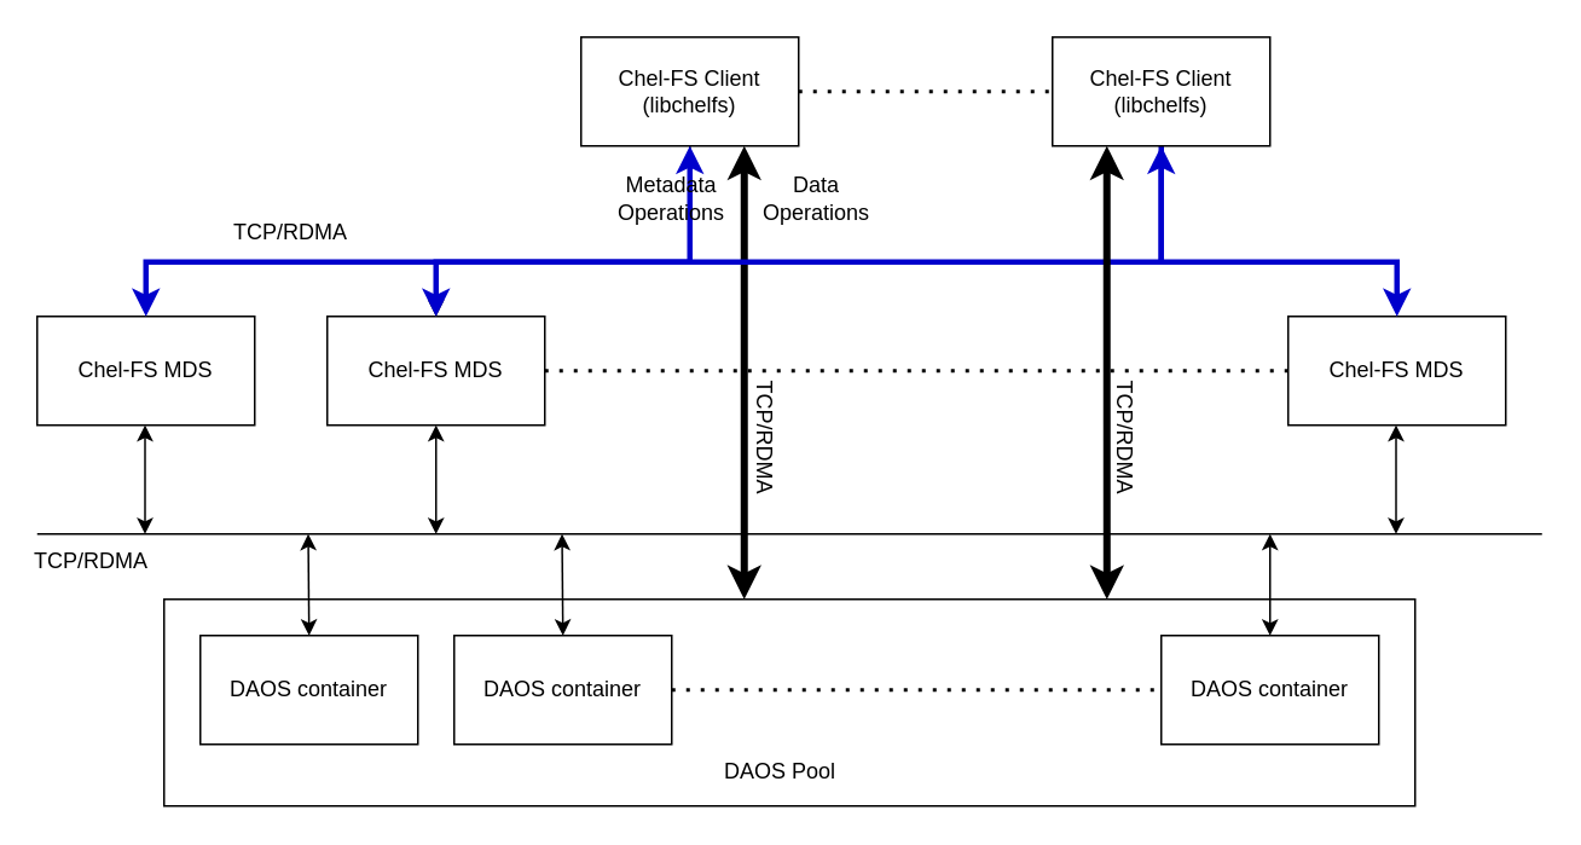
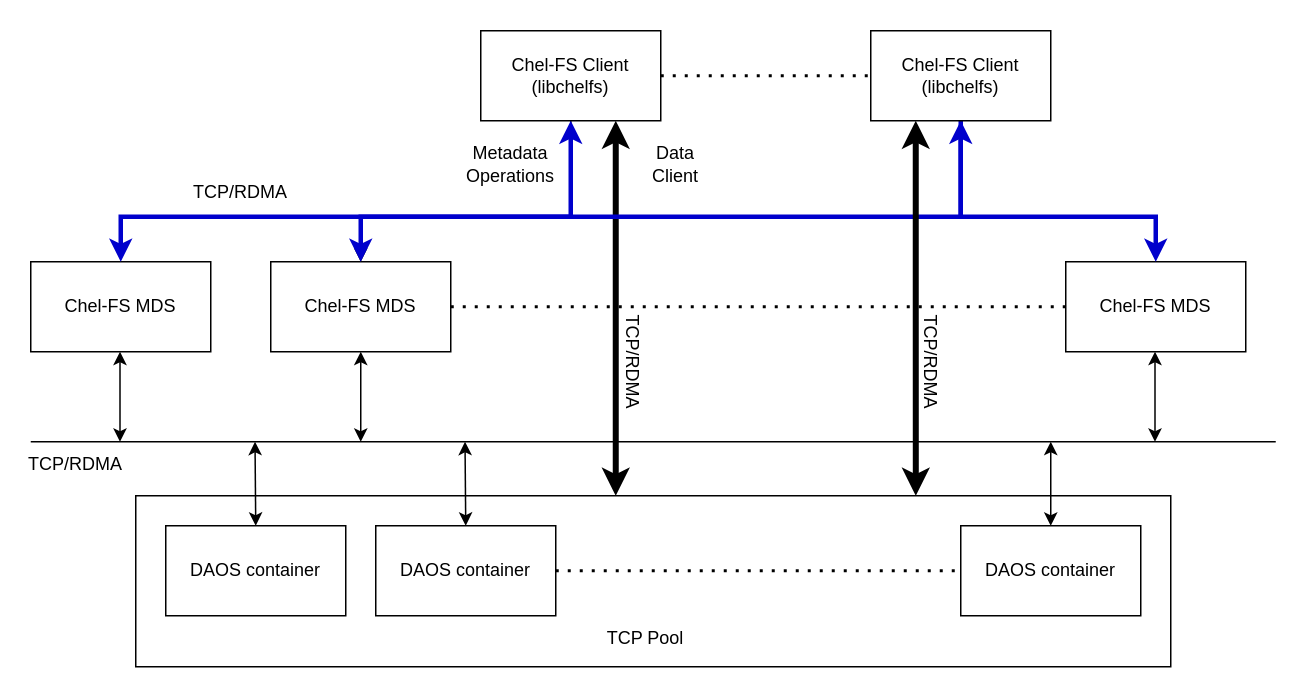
  <mxCell id="0" />
  <mxCell id="1" parent="0" />
  <mxCell id="2" value="" style="rounded=0;whiteSpace=wrap;html=1;" vertex="1" parent="1"><mxGeometry x="90" y="330" width="690" height="114" as="geometry" /></mxCell>
  <mxCell id="3" value="Chel-FS MDS" style="rounded=0;whiteSpace=wrap;html=1;" vertex="1" parent="1"><mxGeometry x="20" y="174" width="120" height="60" as="geometry" /></mxCell>
  <mxCell id="4" value="Chel-FS MDS" style="rounded=0;whiteSpace=wrap;html=1;" vertex="1" parent="1"><mxGeometry x="180" y="174" width="120" height="60" as="geometry" /></mxCell>
  <mxCell id="5" value="Chel-FS MDS" style="rounded=0;whiteSpace=wrap;html=1;" vertex="1" parent="1"><mxGeometry x="710" y="174" width="120" height="60" as="geometry" /></mxCell>
  <mxCell id="6" value="" style="endArrow=none;html=1;rounded=0;" edge="1" parent="1"><mxGeometry width="50" height="50" relative="1" as="geometry"><mxPoint x="20" y="294" as="sourcePoint" /><mxPoint x="850" y="294" as="targetPoint" /></mxGeometry></mxCell>
  <mxCell id="7" value="DAOS container" style="rounded=0;whiteSpace=wrap;html=1;" vertex="1" parent="1"><mxGeometry x="110" y="350" width="120" height="60" as="geometry" /></mxCell>
  <mxCell id="8" value="DAOS container" style="rounded=0;whiteSpace=wrap;html=1;" vertex="1" parent="1"><mxGeometry x="250" y="350" width="120" height="60" as="geometry" /></mxCell>
  <mxCell id="9" value="DAOS container" style="rounded=0;whiteSpace=wrap;html=1;" vertex="1" parent="1"><mxGeometry x="640" y="350" width="120" height="60" as="geometry" /></mxCell>
  <mxCell id="10" value="" style="endArrow=none;dashed=1;html=1;dashPattern=1 3;strokeWidth=2;rounded=0;exitX=1;exitY=0.5;exitDx=0;exitDy=0;entryX=0;entryY=0.5;entryDx=0;entryDy=0;" edge="1" parent="1" source="8" target="9"><mxGeometry width="50" height="50" relative="1" as="geometry"><mxPoint x="470" y="410" as="sourcePoint" /><mxPoint x="520" y="360" as="targetPoint" /></mxGeometry></mxCell>
  <mxCell id="11" value="" style="endArrow=none;dashed=1;html=1;dashPattern=1 3;strokeWidth=2;rounded=0;exitX=1;exitY=0.5;exitDx=0;exitDy=0;entryX=0;entryY=0.5;entryDx=0;entryDy=0;" edge="1" parent="1" source="4" target="5"><mxGeometry width="50" height="50" relative="1" as="geometry"><mxPoint x="470" y="394" as="sourcePoint" /><mxPoint x="520" y="344" as="targetPoint" /></mxGeometry></mxCell>
  <mxCell id="12" style="edgeStyle=orthogonalEdgeStyle;rounded=0;orthogonalLoop=1;jettySize=auto;html=1;entryX=0.5;entryY=0;entryDx=0;entryDy=0;exitX=0.5;exitY=1;exitDx=0;exitDy=0;" edge="1" parent="1" source="14" target="4"><mxGeometry relative="1" as="geometry"><Array as="points"><mxPoint x="380" y="144" /><mxPoint x="240" y="144" /></Array></mxGeometry></mxCell>
  <mxCell id="13" style="edgeStyle=orthogonalEdgeStyle;rounded=0;orthogonalLoop=1;jettySize=auto;html=1;startArrow=classic;startFill=1;strokeWidth=4;" edge="1" parent="1" source="14"><mxGeometry relative="1" as="geometry"><mxPoint x="410" y="330" as="targetPoint" /><Array as="points"><mxPoint x="410" y="330" /></Array></mxGeometry></mxCell>
  <mxCell id="14" value="Chel-FS Client&lt;br&gt;(libchelfs)" style="rounded=0;whiteSpace=wrap;html=1;" vertex="1" parent="1"><mxGeometry x="320" y="20" width="120" height="60" as="geometry" /></mxCell>
  <mxCell id="15" value="" style="endArrow=classic;startArrow=classic;html=1;rounded=0;exitX=0.5;exitY=1;exitDx=0;exitDy=0;" edge="1" parent="1" source="4"><mxGeometry width="50" height="50" relative="1" as="geometry"><mxPoint x="470" y="394" as="sourcePoint" /><mxPoint x="240" y="294" as="targetPoint" /></mxGeometry></mxCell>
  <mxCell id="16" value="" style="endArrow=classic;startArrow=classic;html=1;rounded=0;exitX=0.5;exitY=1;exitDx=0;exitDy=0;" edge="1" parent="1"><mxGeometry width="50" height="50" relative="1" as="geometry"><mxPoint x="79.5" y="234" as="sourcePoint" /><mxPoint x="79.5" y="294" as="targetPoint" /></mxGeometry></mxCell>
  <mxCell id="17" value="" style="endArrow=classic;startArrow=classic;html=1;rounded=0;exitX=0.5;exitY=1;exitDx=0;exitDy=0;" edge="1" parent="1"><mxGeometry width="50" height="50" relative="1" as="geometry"><mxPoint x="769.5" y="234" as="sourcePoint" /><mxPoint x="769.5" y="294" as="targetPoint" /></mxGeometry></mxCell>
  <mxCell id="18" value="" style="endArrow=classic;startArrow=classic;html=1;rounded=0;exitX=0.5;exitY=1;exitDx=0;exitDy=0;entryX=0.5;entryY=0;entryDx=0;entryDy=0;" edge="1" parent="1" target="7"><mxGeometry width="50" height="50" relative="1" as="geometry"><mxPoint x="169.5" y="294" as="sourcePoint" /><mxPoint x="170" y="334" as="targetPoint" /></mxGeometry></mxCell>
  <mxCell id="19" value="" style="endArrow=classic;startArrow=classic;html=1;rounded=0;exitX=0.5;exitY=1;exitDx=0;exitDy=0;entryX=0.5;entryY=0;entryDx=0;entryDy=0;" edge="1" parent="1" target="8"><mxGeometry width="50" height="50" relative="1" as="geometry"><mxPoint x="309.5" y="294" as="sourcePoint" /><mxPoint x="310" y="334" as="targetPoint" /></mxGeometry></mxCell>
  <mxCell id="20" value="" style="endArrow=classic;startArrow=classic;html=1;rounded=0;exitX=0.5;exitY=1;exitDx=0;exitDy=0;entryX=0.5;entryY=0;entryDx=0;entryDy=0;" edge="1" parent="1" target="9"><mxGeometry width="50" height="50" relative="1" as="geometry"><mxPoint x="700" y="294" as="sourcePoint" /><mxPoint x="700.5" y="334" as="targetPoint" /></mxGeometry></mxCell>
- <mxCell id="21" value="DAOS Pool" style="text;html=1;align=center;verticalAlign=middle;whiteSpace=wrap;rounded=0;" vertex="1" parent="1"><mxGeometry x="330" y="410" width="200" height="30" as="geometry" /></mxCell>
+ <mxCell id="21" value="TCP Pool" style="text;html=1;align=center;verticalAlign=middle;whiteSpace=wrap;rounded=0;" vertex="1" parent="1"><mxGeometry x="330" y="410" width="200" height="30" as="geometry" /></mxCell>
  <mxCell id="22" style="edgeStyle=orthogonalEdgeStyle;rounded=0;orthogonalLoop=1;jettySize=auto;html=1;exitX=0.5;exitY=1;exitDx=0;exitDy=0;strokeColor=#0000CC;strokeWidth=3;" edge="1" parent="1" source="24" target="5"><mxGeometry relative="1" as="geometry"><Array as="points"><mxPoint x="640" y="144" /><mxPoint x="770" y="144" /></Array></mxGeometry></mxCell>
  <mxCell id="23" style="edgeStyle=orthogonalEdgeStyle;rounded=0;orthogonalLoop=1;jettySize=auto;html=1;startArrow=classic;startFill=1;strokeColor=#0000CC;strokeWidth=3;" edge="1" parent="1" source="24" target="4"><mxGeometry relative="1" as="geometry"><Array as="points"><mxPoint x="640" y="144" /><mxPoint x="240" y="144" /></Array></mxGeometry></mxCell>
  <mxCell id="24" value="Chel-FS Client&lt;br&gt;(libchelfs)" style="rounded=0;whiteSpace=wrap;html=1;" vertex="1" parent="1"><mxGeometry x="580" y="20" width="120" height="60" as="geometry" /></mxCell>
  <mxCell id="25" value="" style="endArrow=none;dashed=1;html=1;dashPattern=1 3;strokeWidth=2;rounded=0;exitX=1;exitY=0.5;exitDx=0;exitDy=0;entryX=0;entryY=0.5;entryDx=0;entryDy=0;" edge="1" parent="1" source="14" target="24"><mxGeometry width="50" height="50" relative="1" as="geometry"><mxPoint x="330" y="100" as="sourcePoint" /><mxPoint x="740" y="100" as="targetPoint" /></mxGeometry></mxCell>
  <mxCell id="26" style="edgeStyle=orthogonalEdgeStyle;rounded=0;orthogonalLoop=1;jettySize=auto;html=1;entryX=0.5;entryY=0;entryDx=0;entryDy=0;startArrow=classic;startFill=1;strokeColor=#0000CC;strokeWidth=3;exitX=0.5;exitY=1;exitDx=0;exitDy=0;" edge="1" parent="1" source="14" target="3"><mxGeometry relative="1" as="geometry"><mxPoint x="380" y="124" as="sourcePoint" /><mxPoint x="250" y="184" as="targetPoint" /><Array as="points"><mxPoint x="380" y="144" /><mxPoint x="80" y="144" /></Array></mxGeometry></mxCell>
  <mxCell id="27" style="edgeStyle=orthogonalEdgeStyle;rounded=0;orthogonalLoop=1;jettySize=auto;html=1;entryX=0.796;entryY=0;entryDx=0;entryDy=0;entryPerimeter=0;startArrow=classic;startFill=1;strokeWidth=4;exitX=0.25;exitY=1;exitDx=0;exitDy=0;" edge="1" parent="1" source="24"><mxGeometry relative="1" as="geometry"><mxPoint x="610" y="114" as="sourcePoint" /><mxPoint x="610.04" y="330" as="targetPoint" /></mxGeometry></mxCell>
  <mxCell id="28" value="TCP/RDMA" style="text;html=1;align=center;verticalAlign=middle;whiteSpace=wrap;rounded=0;" vertex="1" parent="1"><mxGeometry x="20" y="294" width="60" height="30" as="geometry" /></mxCell>
  <mxCell id="29" value="TCP/RDMA" style="text;html=1;align=center;verticalAlign=middle;whiteSpace=wrap;rounded=0;" vertex="1" parent="1"><mxGeometry x="130" y="113" width="60" height="30" as="geometry" /></mxCell>
  <mxCell id="30" value="TCP/RDMA" style="text;html=1;align=center;verticalAlign=middle;whiteSpace=wrap;rounded=0;rotation=90;" vertex="1" parent="1"><mxGeometry x="391" y="226" width="60" height="30" as="geometry" /></mxCell>
  <mxCell id="31" value="TCP/RDMA" style="text;html=1;align=center;verticalAlign=middle;whiteSpace=wrap;rounded=0;rotation=90;" vertex="1" parent="1"><mxGeometry x="590" y="226" width="60" height="30" as="geometry" /></mxCell>
- <mxCell id="32" value="Metadata&lt;br&gt;Operations" style="text;html=1;align=center;verticalAlign=middle;whiteSpace=wrap;rounded=0;" vertex="1" parent="1"><mxGeometry x="340" y="94" width="60" height="30" as="geometry" /></mxCell>
- <mxCell id="33" value="Data Operations" style="text;html=1;align=center;verticalAlign=middle;whiteSpace=wrap;rounded=0;" vertex="1" parent="1"><mxGeometry x="420" y="94" width="60" height="30" as="geometry" /></mxCell>
+ <mxCell id="32" value="Metadata&lt;br&gt;Operations" style="text;html=1;align=center;verticalAlign=middle;whiteSpace=wrap;rounded=0;" vertex="1" parent="1"><mxGeometry x="310" y="94" width="60" height="30" as="geometry" /></mxCell>
+ <mxCell id="33" value="Data Client" style="text;html=1;align=center;verticalAlign=middle;whiteSpace=wrap;rounded=0;" vertex="1" parent="1"><mxGeometry x="420" y="94" width="60" height="30" as="geometry" /></mxCell>
